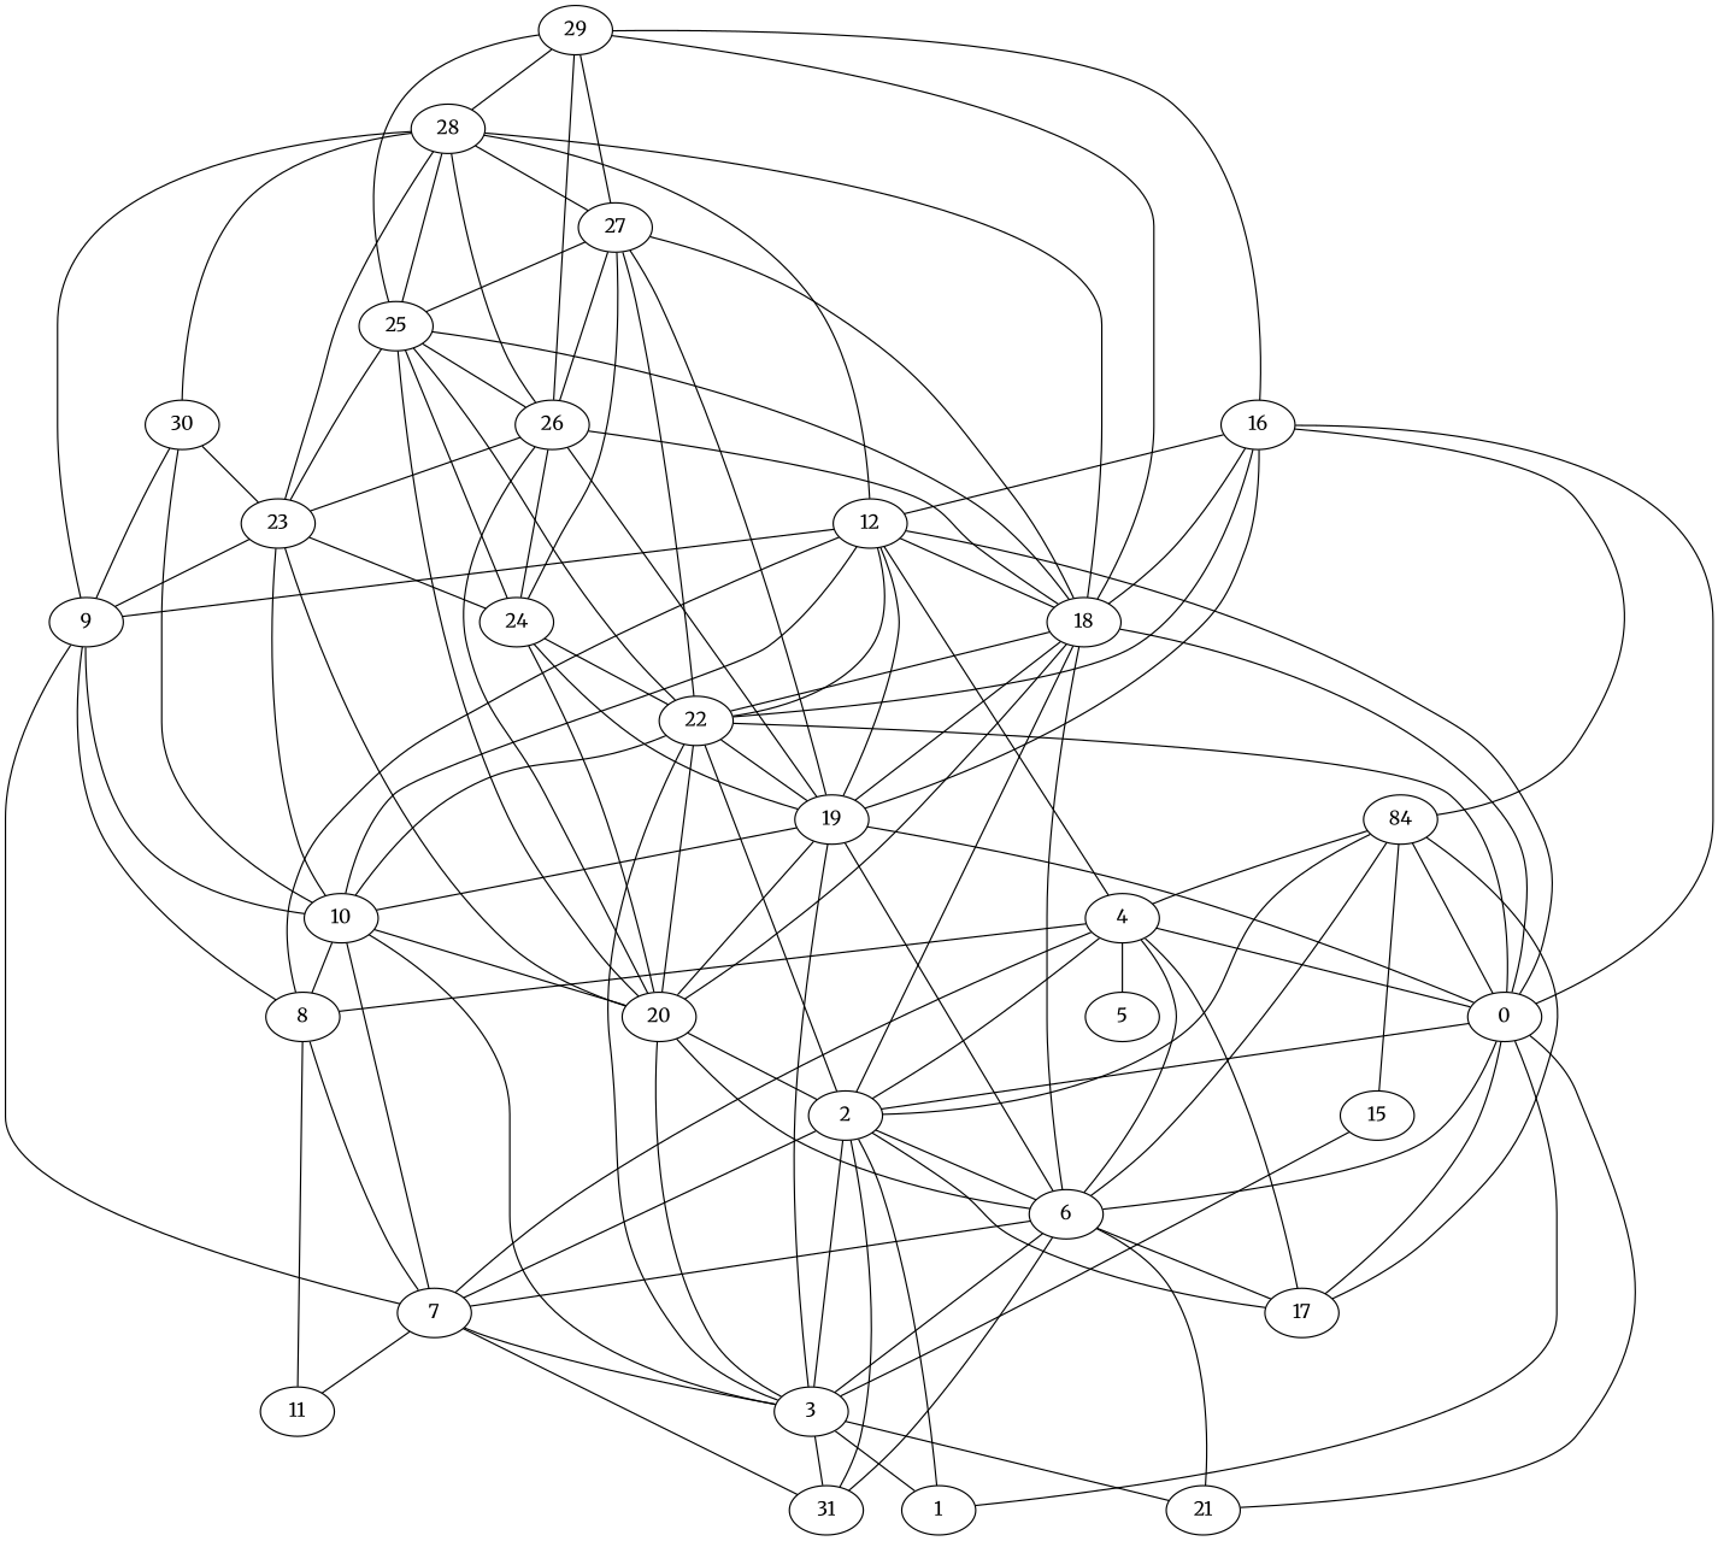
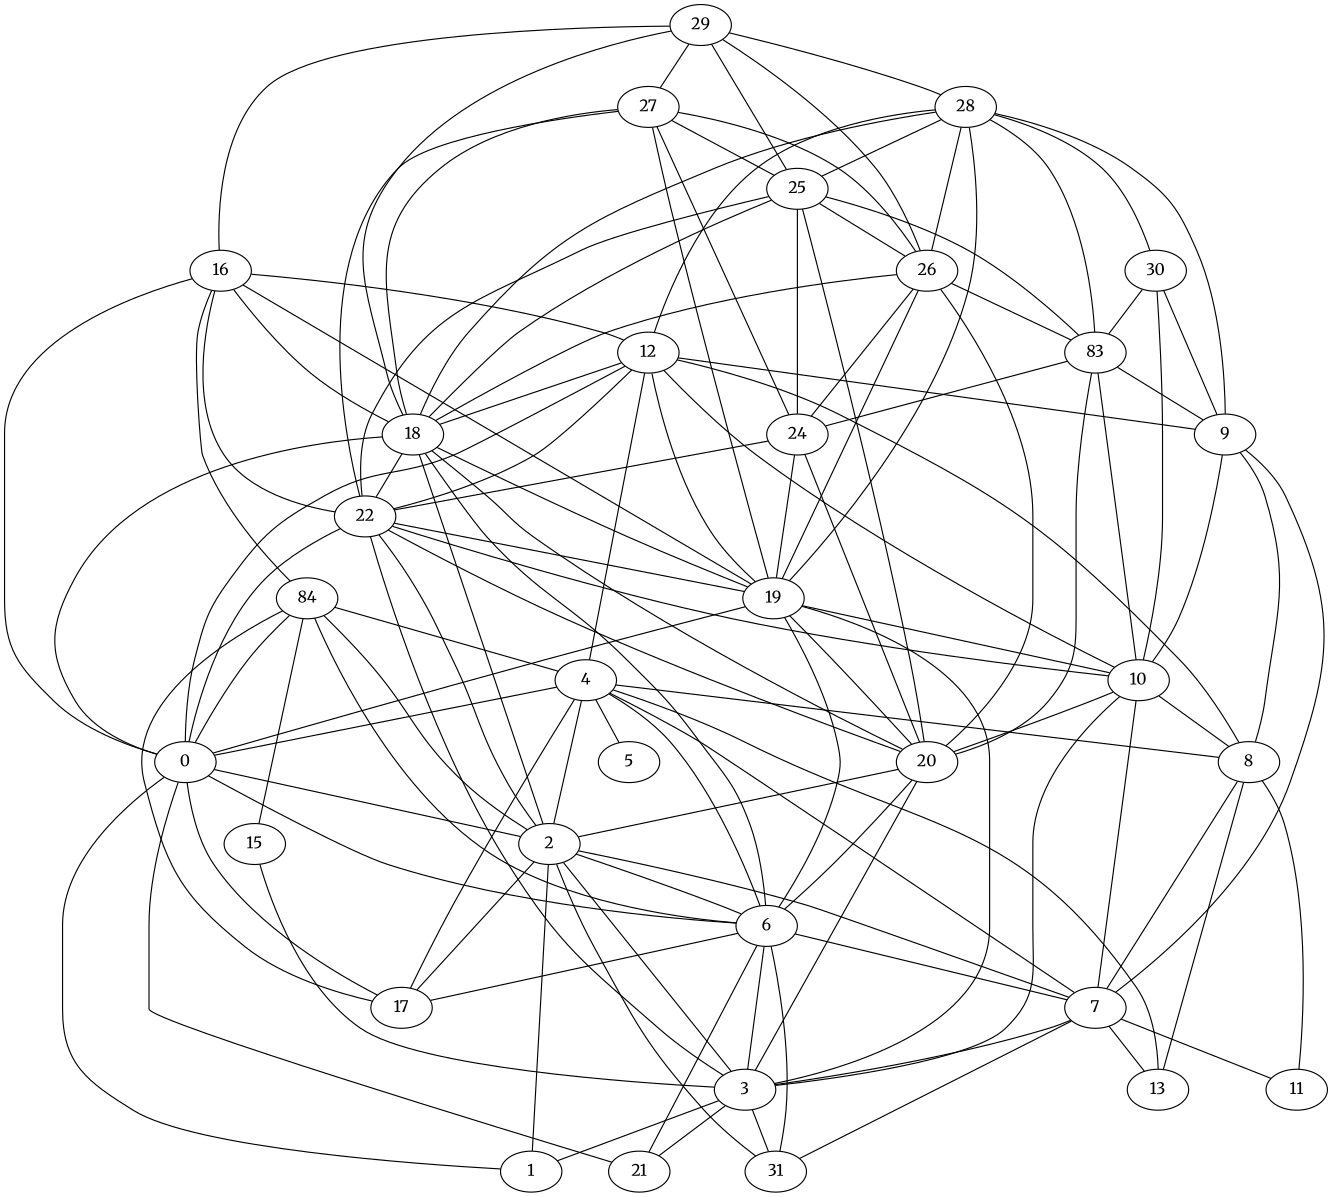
  graph {
    fontname=Merriweather
    node [fontname=Merriweather]
    edge [fontname=Merriweather]
    0
    1
    2
    6
    17
    21
    3
    7
    31
+   13
    11
    4
    5
    8
    9
    10
    20
    12
    18
    19
    22
    n22 [label=84]
    15
    16
-   23
+   23 [label=83]
    24
    25
    26
    27
    28
    30
    29
    0 -- 1
    0 -- 2
    0 -- 6
    0 -- 17
    0 -- 21
    2 -- 1
    2 -- 6
    2 -- 17
    2 -- 3
    2 -- 7
    2 -- 31
    6 -- 17
    6 -- 21
    6 -- 3
    6 -- 7
    6 -- 31
    3 -- 1
    3 -- 21
    3 -- 31
    7 -- 3
    7 -- 31
+   7 -- 13
    7 -- 11
    4 -- 0
    4 -- 2
    4 -- 6
    4 -- 17
    4 -- 7
+   4 -- 13
    4 -- 5
    4 -- 8
    8 -- 7
+   8 -- 13
    8 -- 11
    9 -- 7
    9 -- 8
    9 -- 10
    10 -- 3
    10 -- 7
    10 -- 8
    10 -- 20
    20 -- 2
    20 -- 6
    20 -- 3
    12 -- 0
    12 -- 4
    12 -- 8
    12 -- 9
    12 -- 10
    12 -- 18
    12 -- 19
    12 -- 22
    18 -- 0
    18 -- 2
    18 -- 6
    18 -- 20
    18 -- 19
    18 -- 22
    19 -- 0
    19 -- 6
    19 -- 3
    19 -- 10
    19 -- 20
    22 -- 0
    22 -- 2
    22 -- 3
    22 -- 10
    22 -- 20
    22 -- 19
    n22 -- 0
    n22 -- 2
    n22 -- 6
    n22 -- 17
    n22 -- 4
    n22 -- 15
    15 -- 3
    16 -- 0
    16 -- 12
    16 -- 18
    16 -- 19
    16 -- 22
    16 -- n22
    23 -- 9
    23 -- 10
    23 -- 20
    23 -- 24
    24 -- 20
    24 -- 19
    24 -- 22
    25 -- 20
    25 -- 18
    25 -- 22
    25 -- 23
    25 -- 24
    25 -- 26
    26 -- 20
    26 -- 18
    26 -- 19
    26 -- 23
    26 -- 24
    27 -- 18
    27 -- 19
    27 -- 22
    27 -- 24
    27 -- 25
    27 -- 26
    28 -- 9
    28 -- 12
    28 -- 18
    28 -- 23
    28 -- 25
    28 -- 26
-   28 -- 27
+   28 -- 19
    28 -- 30
    30 -- 9
    30 -- 10
    30 -- 23
    29 -- 18
    29 -- 16
    29 -- 25
    29 -- 26
    29 -- 27
    29 -- 28
  }
